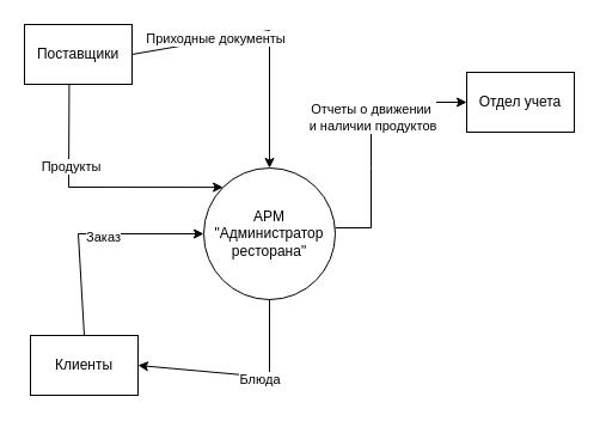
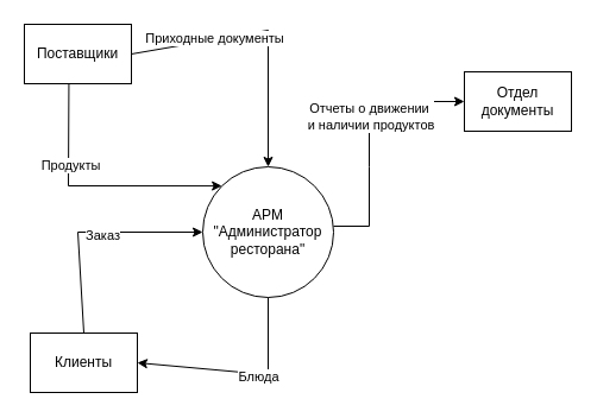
  <mxCell id="0" />
  <mxCell id="1" parent="0" />
  <mxCell id="2" value="АРМ &quot;Администратор ресторана&quot;" style="ellipse;whiteSpace=wrap;html=1;aspect=fixed;" vertex="1" parent="1"><mxGeometry x="170" y="140" width="110" height="110" as="geometry" /></mxCell>
  <mxCell id="3" value="Клиенты" style="rounded=0;whiteSpace=wrap;html=1;" vertex="1" parent="1"><mxGeometry x="25" y="280" width="90" height="50" as="geometry" /></mxCell>
- <mxCell id="4" value="Отдел учета" style="rounded=0;whiteSpace=wrap;html=1;" vertex="1" parent="1"><mxGeometry x="390" y="60" width="90" height="50" as="geometry" /></mxCell>
+ <mxCell id="4" value="Отдел документы" style="rounded=0;whiteSpace=wrap;html=1;" vertex="1" parent="1"><mxGeometry x="390" y="60" width="90" height="50" as="geometry" /></mxCell>
  <mxCell id="5" value="Поставщики" style="rounded=0;whiteSpace=wrap;html=1;" vertex="1" parent="1"><mxGeometry x="20" y="20" width="90" height="50" as="geometry" /></mxCell>
  <mxCell id="6" value="" style="endArrow=classic;html=1;rounded=0;exitX=0.5;exitY=0;exitDx=0;exitDy=0;entryX=0;entryY=0.5;entryDx=0;entryDy=0;" edge="1" parent="1" source="3" target="2"><mxGeometry width="50" height="50" relative="1" as="geometry"><mxPoint x="70" y="280" as="sourcePoint" /><mxPoint x="120" y="230" as="targetPoint" /><Array as="points"><mxPoint x="65" y="195" /></Array></mxGeometry></mxCell>
  <mxCell id="7" value="Заказ" style="edgeLabel;html=1;align=center;verticalAlign=middle;resizable=0;points=[];" vertex="1" connectable="0" parent="6"><mxGeometry x="0.11" y="-2" relative="1" as="geometry"><mxPoint as="offset" /></mxGeometry></mxCell>
  <mxCell id="8" value="" style="endArrow=classic;html=1;rounded=0;exitX=0.5;exitY=1;exitDx=0;exitDy=0;entryX=1;entryY=0.5;entryDx=0;entryDy=0;" edge="1" parent="1" source="2" target="3"><mxGeometry width="50" height="50" relative="1" as="geometry"><mxPoint x="200" y="240" as="sourcePoint" /><mxPoint x="250" y="190" as="targetPoint" /><Array as="points"><mxPoint x="225" y="315" /></Array></mxGeometry></mxCell>
  <mxCell id="9" value="Блюда" style="edgeLabel;html=1;align=center;verticalAlign=middle;resizable=0;points=[];" vertex="1" connectable="0" parent="8"><mxGeometry x="-0.167" y="2" relative="1" as="geometry"><mxPoint as="offset" /></mxGeometry></mxCell>
  <mxCell id="10" value="" style="endArrow=classic;html=1;rounded=0;entryX=0;entryY=0.5;entryDx=0;entryDy=0;" edge="1" parent="1" target="4"><mxGeometry width="50" height="50" relative="1" as="geometry"><mxPoint x="280" y="190" as="sourcePoint" /><mxPoint x="330" y="140" as="targetPoint" /><Array as="points"><mxPoint x="310" y="190" /><mxPoint x="310" y="140" /><mxPoint x="310" y="85" /></Array></mxGeometry></mxCell>
  <mxCell id="11" value="Отчеты о движении&lt;br&gt;&amp;nbsp;и наличии продуктов" style="edgeLabel;html=1;align=center;verticalAlign=middle;resizable=0;points=[];" vertex="1" connectable="0" parent="10"><mxGeometry x="0.142" y="1" relative="1" as="geometry"><mxPoint as="offset" /></mxGeometry></mxCell>
  <mxCell id="12" value="" style="endArrow=classic;html=1;rounded=0;exitX=0.416;exitY=1;exitDx=0;exitDy=0;exitPerimeter=0;entryX=0;entryY=0;entryDx=0;entryDy=0;" edge="1" parent="1" source="5" target="2"><mxGeometry width="50" height="50" relative="1" as="geometry"><mxPoint x="200" y="240" as="sourcePoint" /><mxPoint x="250" y="190" as="targetPoint" /><Array as="points"><mxPoint x="57" y="156" /></Array></mxGeometry></mxCell>
  <mxCell id="13" value="Продукты" style="edgeLabel;html=1;align=center;verticalAlign=middle;resizable=0;points=[];" vertex="1" connectable="0" parent="12"><mxGeometry x="-0.369" y="1" relative="1" as="geometry"><mxPoint as="offset" /></mxGeometry></mxCell>
  <mxCell id="14" value="" style="endArrow=classic;html=1;rounded=0;exitX=1;exitY=0.5;exitDx=0;exitDy=0;entryX=0.5;entryY=0;entryDx=0;entryDy=0;" edge="1" parent="1" source="5" target="2"><mxGeometry width="50" height="50" relative="1" as="geometry"><mxPoint x="200" y="240" as="sourcePoint" /><mxPoint x="250" y="190" as="targetPoint" /><Array as="points"><mxPoint x="225" y="25" /></Array></mxGeometry></mxCell>
  <mxCell id="15" value="Приходные документы" style="edgeLabel;html=1;align=center;verticalAlign=middle;resizable=0;points=[];" vertex="1" connectable="0" parent="14"><mxGeometry x="-0.391" y="1" relative="1" as="geometry"><mxPoint as="offset" /></mxGeometry></mxCell>
